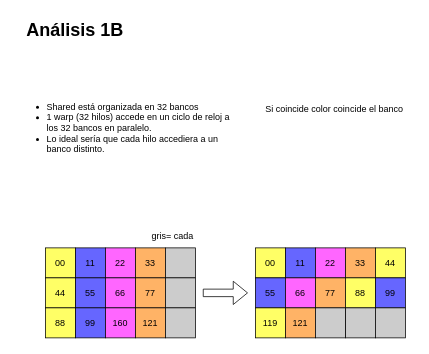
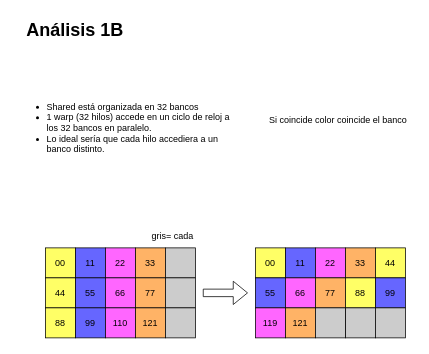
  <mxCell id="0" />
  <mxCell id="1" parent="0" />
  <mxCell id="2" value="&lt;h1&gt;Análisis 1B&lt;/h1&gt;" style="text;html=1;strokeColor=none;fillColor=none;spacing=5;spacingTop=-20;whiteSpace=wrap;overflow=hidden;rounded=0;" parent="1" vertex="1"><mxGeometry x="30" y="20" width="140" height="30" as="geometry" /></mxCell>
  <mxCell id="3" value="&lt;ul&gt;&lt;li&gt;&lt;span style=&quot;background-color: initial;&quot;&gt;Shared está organizada en 32 bancos&lt;/span&gt;&lt;/li&gt;&lt;li&gt;&lt;span style=&quot;background-color: initial;&quot;&gt;1 warp (32 hilos) accede en un ciclo de reloj a los 32 bancos en paralelo.&lt;/span&gt;&lt;/li&gt;&lt;li&gt;&lt;span style=&quot;background-color: initial;&quot;&gt;Lo ideal sería que cada hilo accediera a un banco distinto.&lt;/span&gt;&lt;/li&gt;&lt;/ul&gt;" style="text;html=1;strokeColor=none;fillColor=none;align=left;verticalAlign=middle;whiteSpace=wrap;rounded=0;" parent="1" vertex="1"><mxGeometry y="90" width="290" height="160" as="geometry" x="20" /></mxCell>
  <mxCell id="4" value="00" style="rounded=0;whiteSpace=wrap;html=1;fillColor=#FFFF66;" vertex="1" parent="1"><mxGeometry x="340" y="330" width="40" height="40" as="geometry" /></mxCell>
  <mxCell id="5" value="11" style="rounded=0;whiteSpace=wrap;html=1;fillColor=#6666FF;" vertex="1" parent="1"><mxGeometry x="380" y="330" width="40" height="40" as="geometry" /></mxCell>
  <mxCell id="6" value="22" style="rounded=0;whiteSpace=wrap;html=1;fillColor=#FF66FF;" vertex="1" parent="1"><mxGeometry x="420" y="330" width="40" height="40" as="geometry" /></mxCell>
  <mxCell id="7" value="33" style="rounded=0;whiteSpace=wrap;html=1;fillColor=#FFB366;" vertex="1" parent="1"><mxGeometry x="460" y="330" width="40" height="40" as="geometry" /></mxCell>
- <mxCell id="8" value="Si coincide color coincide el banco" style="text;html=1;align=center;verticalAlign=middle;resizable=0;points=[];autosize=1;strokeColor=none;fillColor=none;" vertex="1" parent="1"><mxGeometry x="340" y="130" width="210" height="30" as="geometry" /></mxCell>
+ <mxCell id="8" value="Si coincide color coincide el banco" style="text;html=1;align=center;verticalAlign=middle;resizable=0;points=[];autosize=1;strokeColor=none;fillColor=none;" vertex="1" parent="1"><mxGeometry x="345" y="145" width="210" height="30" as="geometry" /></mxCell>
  <mxCell id="9" value="44" style="rounded=0;whiteSpace=wrap;html=1;fillColor=#FFFF66;" vertex="1" parent="1"><mxGeometry x="500" y="330" width="40" height="40" as="geometry" /></mxCell>
  <mxCell id="10" value="55" style="rounded=0;whiteSpace=wrap;html=1;fillColor=#6666FF;" vertex="1" parent="1"><mxGeometry x="340" y="370" width="40" height="40" as="geometry" /></mxCell>
  <mxCell id="11" value="66" style="rounded=0;whiteSpace=wrap;html=1;fillColor=#FF66FF;" vertex="1" parent="1"><mxGeometry x="380" y="370" width="40" height="40" as="geometry" /></mxCell>
  <mxCell id="12" value="77" style="rounded=0;whiteSpace=wrap;html=1;fillColor=#FFB366;" vertex="1" parent="1"><mxGeometry x="420" y="370" width="40" height="40" as="geometry" /></mxCell>
  <mxCell id="13" value="88" style="rounded=0;whiteSpace=wrap;html=1;fillColor=#FFFF66;" vertex="1" parent="1"><mxGeometry x="460" y="370" width="40" height="40" as="geometry" /></mxCell>
  <mxCell id="14" value="99" style="rounded=0;whiteSpace=wrap;html=1;fillColor=#6666FF;" vertex="1" parent="1"><mxGeometry x="500" y="370" width="40" height="40" as="geometry" /></mxCell>
- <mxCell id="15" value="119" style="rounded=0;whiteSpace=wrap;html=1;fillColor=#ffff66;" vertex="1" parent="1"><mxGeometry x="340" y="410" width="40" height="40" as="geometry" /></mxCell>
+ <mxCell id="15" value="119" style="rounded=0;whiteSpace=wrap;html=1;fillColor=#FF66FF;" vertex="1" parent="1"><mxGeometry x="340" y="410" width="40" height="40" as="geometry" /></mxCell>
  <mxCell id="16" value="121" style="rounded=0;whiteSpace=wrap;html=1;fillColor=#FFB366;" vertex="1" parent="1"><mxGeometry x="380" y="410" width="40" height="40" as="geometry" /></mxCell>
  <mxCell id="17" value="" style="rounded=0;whiteSpace=wrap;html=1;fillColor=#CCCCCC;" vertex="1" parent="1"><mxGeometry x="460" y="410" width="40" height="40" as="geometry" /></mxCell>
  <mxCell id="18" value="" style="rounded=0;whiteSpace=wrap;html=1;fillColor=#CCCCCC;" vertex="1" parent="1"><mxGeometry x="500" y="410" width="40" height="40" as="geometry" /></mxCell>
  <mxCell id="19" value="" style="rounded=0;whiteSpace=wrap;html=1;fillColor=#CCCCCC;" vertex="1" parent="1"><mxGeometry x="420" y="410" width="40" height="40" as="geometry" /></mxCell>
  <mxCell id="20" value="00" style="rounded=0;whiteSpace=wrap;html=1;fillColor=#FFFF66;" vertex="1" parent="1"><mxGeometry x="60" y="330" width="40" height="40" as="geometry" /></mxCell>
  <mxCell id="21" value="11" style="rounded=0;whiteSpace=wrap;html=1;fillColor=#6666FF;" vertex="1" parent="1"><mxGeometry x="100" y="330" width="40" height="40" as="geometry" /></mxCell>
  <mxCell id="22" value="22" style="rounded=0;whiteSpace=wrap;html=1;fillColor=#FF66FF;" vertex="1" parent="1"><mxGeometry x="140" y="330" width="40" height="40" as="geometry" /></mxCell>
  <mxCell id="23" value="33" style="rounded=0;whiteSpace=wrap;html=1;fillColor=#FFB366;" vertex="1" parent="1"><mxGeometry x="180" y="330" width="40" height="40" as="geometry" /></mxCell>
  <mxCell id="24" value="44" style="rounded=0;whiteSpace=wrap;html=1;fillColor=#FFFF66;" vertex="1" parent="1"><mxGeometry x="60" y="370" width="40" height="40" as="geometry" /></mxCell>
  <mxCell id="25" value="55" style="rounded=0;whiteSpace=wrap;html=1;fillColor=#6666FF;" vertex="1" parent="1"><mxGeometry x="100" y="370" width="40" height="40" as="geometry" /></mxCell>
  <mxCell id="26" value="66" style="rounded=0;whiteSpace=wrap;html=1;fillColor=#FF66FF;" vertex="1" parent="1"><mxGeometry x="140" y="370" width="40" height="40" as="geometry" /></mxCell>
  <mxCell id="27" value="77" style="rounded=0;whiteSpace=wrap;html=1;fillColor=#FFB366;" vertex="1" parent="1"><mxGeometry x="180" y="370" width="40" height="40" as="geometry" /></mxCell>
  <mxCell id="28" value="88" style="rounded=0;whiteSpace=wrap;html=1;fillColor=#FFFF66;" vertex="1" parent="1"><mxGeometry x="60" y="410" width="40" height="40" as="geometry" /></mxCell>
  <mxCell id="29" value="99" style="rounded=0;whiteSpace=wrap;html=1;fillColor=#6666FF;" vertex="1" parent="1"><mxGeometry x="100" y="410" width="40" height="40" as="geometry" /></mxCell>
- <mxCell id="30" value="160" style="rounded=0;whiteSpace=wrap;html=1;fillColor=#FF66FF;" vertex="1" parent="1"><mxGeometry x="140" y="410" width="40" height="40" as="geometry" /></mxCell>
+ <mxCell id="30" value="110" style="rounded=0;whiteSpace=wrap;html=1;fillColor=#FF66FF;" vertex="1" parent="1"><mxGeometry x="140" y="410" width="40" height="40" as="geometry" /></mxCell>
  <mxCell id="31" value="121" style="rounded=0;whiteSpace=wrap;html=1;fillColor=#FFB366;" vertex="1" parent="1"><mxGeometry x="180" y="410" width="40" height="40" as="geometry" /></mxCell>
  <mxCell id="32" value="" style="rounded=0;whiteSpace=wrap;html=1;fillColor=#CCCCCC;" vertex="1" parent="1"><mxGeometry x="220" y="330" width="40" height="40" as="geometry" /></mxCell>
  <mxCell id="33" value="" style="rounded=0;whiteSpace=wrap;html=1;fillColor=#CCCCCC;" vertex="1" parent="1"><mxGeometry x="220" y="370" width="40" height="40" as="geometry" /></mxCell>
  <mxCell id="34" value="" style="rounded=0;whiteSpace=wrap;html=1;fillColor=#CCCCCC;" vertex="1" parent="1"><mxGeometry x="220" y="410" width="40" height="40" as="geometry" /></mxCell>
  <mxCell id="35" value="" style="shape=flexArrow;endArrow=classic;html=1;rounded=0;" edge="1" parent="1"><mxGeometry width="50" height="50" relative="1" as="geometry"><mxPoint x="270" y="390" as="sourcePoint" /><mxPoint x="330" y="390" as="targetPoint" /></mxGeometry></mxCell>
  <mxCell id="36" value="gris= cada" style="text;html=1;strokeColor=none;fillColor=none;align=center;verticalAlign=middle;whiteSpace=wrap;rounded=0;" vertex="1" parent="1"><mxGeometry x="180" y="300" width="100" height="30" as="geometry" /></mxCell>
